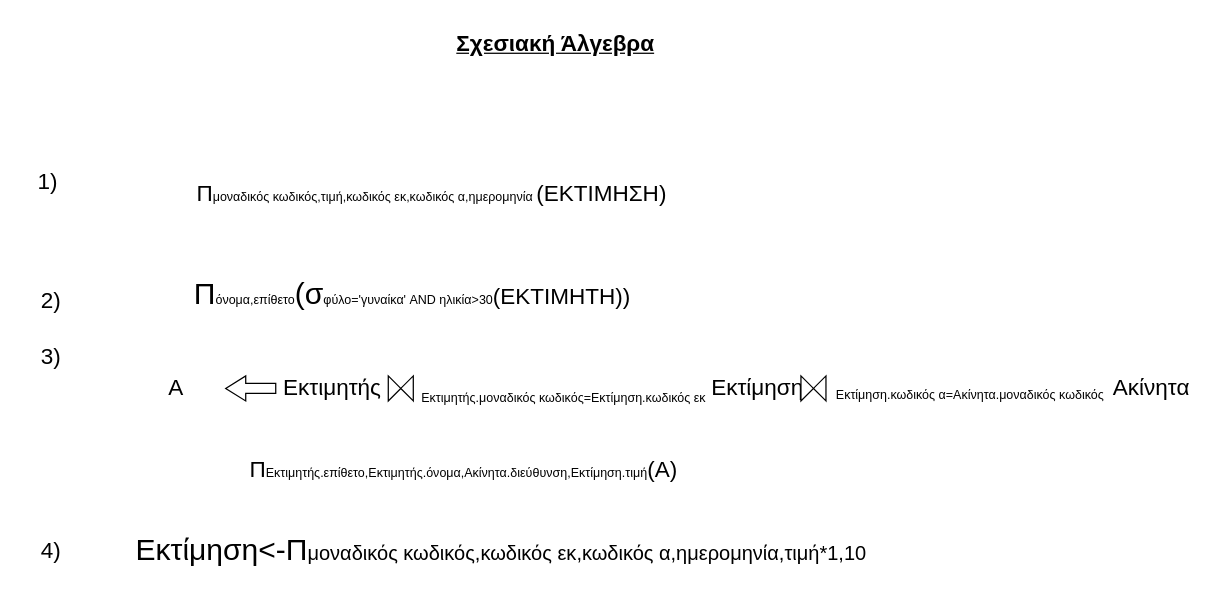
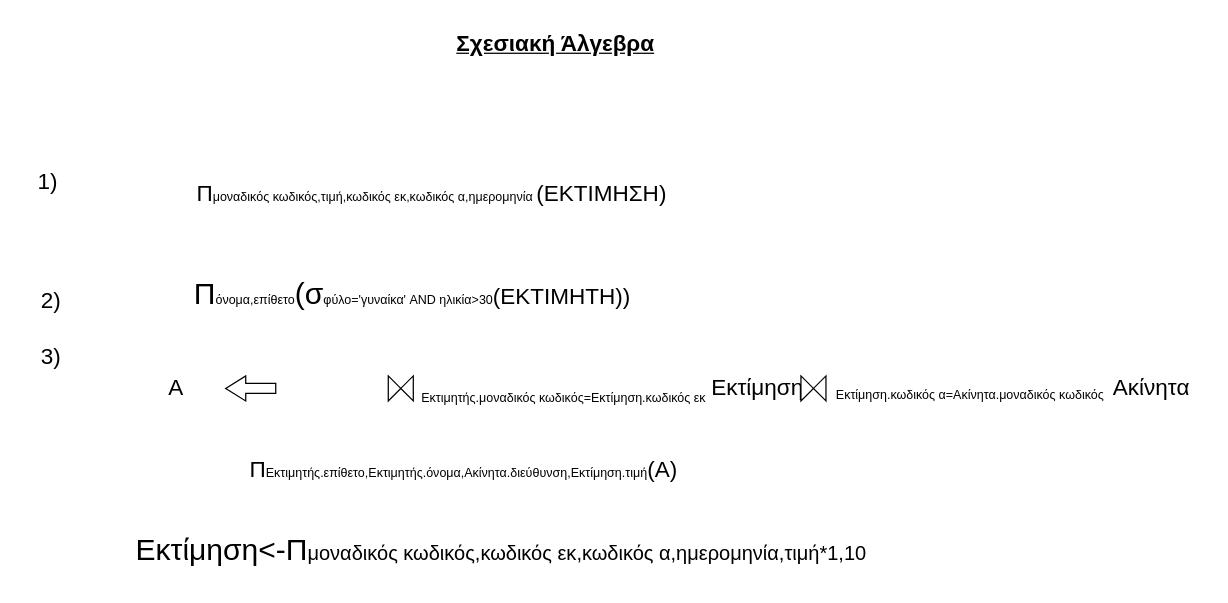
  <mxCell id="0" />
  <mxCell id="1" parent="0" />
  <mxCell id="2" value="&lt;font style=&quot;font-size: 18px&quot;&gt;&lt;b&gt;&lt;u&gt;Σχεσιακή Άλγεβρα&lt;/u&gt;&lt;/b&gt;&lt;/font&gt;" style="text;html=1;strokeColor=none;fillColor=none;align=center;verticalAlign=middle;whiteSpace=wrap;rounded=0;" vertex="1" parent="1"><mxGeometry x="359" y="20" width="170" height="30" as="geometry" /></mxCell>
  <mxCell id="3" value="1)&amp;nbsp;&lt;br&gt;" style="text;html=1;align=center;verticalAlign=middle;resizable=0;points=[];autosize=1;strokeColor=none;fillColor=none;fontSize=18;" vertex="1" parent="1"><mxGeometry x="20" y="130" width="40" height="30" as="geometry" /></mxCell>
  <mxCell id="4" value="&lt;font style=&quot;font-size: 18px&quot;&gt;Π&lt;/font&gt;&lt;font style=&quot;font-size: 10px&quot;&gt;μοναδικός κωδικός,τιμή,κωδικός εκ,κωδικός α,ημερομηνία&amp;nbsp;&lt;/font&gt;(ΕΚΤΙΜΗΣΗ)" style="text;html=1;strokeColor=none;fillColor=none;align=center;verticalAlign=middle;whiteSpace=wrap;rounded=0;fontSize=18;" vertex="1" parent="1"><mxGeometry x="120" y="140" width="450" height="30" as="geometry" /></mxCell>
  <mxCell id="5" value="2)" style="text;html=1;align=center;verticalAlign=middle;resizable=0;points=[];autosize=1;strokeColor=none;fillColor=none;fontSize=18;" vertex="1" parent="1"><mxGeometry x="25" y="225" width="30" height="30" as="geometry" /></mxCell>
  <mxCell id="6" value="&lt;font style=&quot;font-size: 24px&quot;&gt;Π&lt;/font&gt;&lt;font style=&quot;font-size: 10px&quot;&gt;όνομα,επίθετο&lt;/font&gt;&lt;font style=&quot;font-size: 24px&quot;&gt;(σ&lt;/font&gt;&lt;font style=&quot;font-size: 10px&quot;&gt;φύλο='γυναίκα' AND ηλικία&amp;gt;30&lt;/font&gt;(ΕΚΤΙΜΗΤΗ))" style="text;html=1;align=center;verticalAlign=middle;resizable=0;points=[];autosize=1;strokeColor=none;fillColor=none;fontSize=18;" vertex="1" parent="1"><mxGeometry x="149" y="220" width="360" height="30" as="geometry" /></mxCell>
  <mxCell id="7" value="&lt;font style=&quot;font-size: 18px&quot;&gt;3)&lt;/font&gt;" style="text;html=1;align=center;verticalAlign=middle;resizable=0;points=[];autosize=1;strokeColor=none;fillColor=none;fontSize=10;" vertex="1" parent="1"><mxGeometry x="25" y="275" width="30" height="20" as="geometry" /></mxCell>
  <mxCell id="8" value="Εκτίμηση" style="text;html=1;align=center;verticalAlign=middle;resizable=0;points=[];autosize=1;strokeColor=none;fillColor=none;fontSize=18;" vertex="1" parent="1"><mxGeometry x="560" y="295" width="90" height="30" as="geometry" /></mxCell>
  <mxCell id="9" value="" style="triangle;whiteSpace=wrap;html=1;fontSize=18;" vertex="1" parent="1"><mxGeometry x="310" y="300" width="10" height="20" as="geometry" /></mxCell>
  <mxCell id="10" value="" style="triangle;whiteSpace=wrap;html=1;fontSize=18;direction=west;" vertex="1" parent="1"><mxGeometry x="320" y="300" width="10" height="20" as="geometry" /></mxCell>
- <mxCell id="11" value="Εκτιμητής" style="text;html=1;align=center;verticalAlign=middle;resizable=0;points=[];autosize=1;strokeColor=none;fillColor=none;fontSize=18;" vertex="1" parent="1"><mxGeometry x="220" y="295" width="90" height="30" as="geometry" /></mxCell>
  <mxCell id="12" value="" style="triangle;whiteSpace=wrap;html=1;fontSize=18;direction=west;" vertex="1" parent="1"><mxGeometry x="650" y="300" width="10" height="20" as="geometry" /></mxCell>
  <mxCell id="13" value="" style="triangle;whiteSpace=wrap;html=1;fontSize=18;" vertex="1" parent="1"><mxGeometry x="640" y="300" width="10" height="20" as="geometry" /></mxCell>
  <mxCell id="14" value="&lt;font style=&quot;font-size: 10px&quot;&gt;Εκτιμητής.μοναδικός κωδικός=Εκτίμηση.κωδικός εκ&lt;/font&gt;" style="text;html=1;align=center;verticalAlign=middle;resizable=0;points=[];autosize=1;strokeColor=none;fillColor=none;fontSize=18;" vertex="1" parent="1"><mxGeometry x="330" y="300" width="240" height="30" as="geometry" /></mxCell>
  <mxCell id="15" value="Εκτίμηση.κωδικός α=Ακίνητα.μοναδικός κωδικός" style="text;html=1;align=center;verticalAlign=middle;resizable=0;points=[];autosize=1;strokeColor=none;fillColor=none;fontSize=10;" vertex="1" parent="1"><mxGeometry x="660" y="305" width="230" height="20" as="geometry" /></mxCell>
  <mxCell id="16" value="&lt;font style=&quot;font-size: 18px&quot;&gt;Ακίνητα&lt;/font&gt;" style="text;html=1;align=center;verticalAlign=middle;resizable=0;points=[];autosize=1;strokeColor=none;fillColor=none;fontSize=10;" vertex="1" parent="1"><mxGeometry x="880" y="300" width="80" height="20" as="geometry" /></mxCell>
  <mxCell id="17" value="" style="shape=singleArrow;whiteSpace=wrap;html=1;arrowWidth=0.4;arrowSize=0.4;fontSize=18;direction=west;" vertex="1" parent="1"><mxGeometry x="180" y="300" width="40" height="20" as="geometry" /></mxCell>
  <mxCell id="18" value="Α" style="text;html=1;align=center;verticalAlign=middle;resizable=0;points=[];autosize=1;strokeColor=none;fillColor=none;fontSize=18;" vertex="1" parent="1"><mxGeometry x="125" y="295" width="30" height="30" as="geometry" /></mxCell>
  <mxCell id="19" value="Π&lt;font style=&quot;font-size: 10px&quot;&gt;Εκτιμητής.επίθετο,Εκτιμητής.όνομα,Ακίνητα.διεύθυνση,Εκτίμηση.τιμή&lt;/font&gt;(Α)" style="text;html=1;align=center;verticalAlign=middle;resizable=0;points=[];autosize=1;strokeColor=none;fillColor=none;fontSize=18;" vertex="1" parent="1"><mxGeometry x="190" y="360" width="360" height="30" as="geometry" /></mxCell>
- <mxCell id="20" value="&lt;font style=&quot;font-size: 18px&quot;&gt;4)&lt;/font&gt;" style="text;html=1;align=center;verticalAlign=middle;resizable=0;points=[];autosize=1;strokeColor=none;fillColor=none;fontSize=10;" vertex="1" parent="1"><mxGeometry x="25" y="430" width="30" height="20" as="geometry" /></mxCell>
  <mxCell id="21" value="Εκτίμηση&amp;lt;-Π&lt;font size=&quot;3&quot;&gt;μοναδικός κωδικός,κωδικός εκ,κωδικός α,ημερομηνία,τιμή*1,10&lt;/font&gt;" style="text;html=1;align=center;verticalAlign=middle;resizable=0;points=[];autosize=1;strokeColor=none;fillColor=none;fontSize=24;fontFamily=Helvetica;" vertex="1" parent="1"><mxGeometry x="100" y="420" width="600" height="40" as="geometry" /></mxCell>
